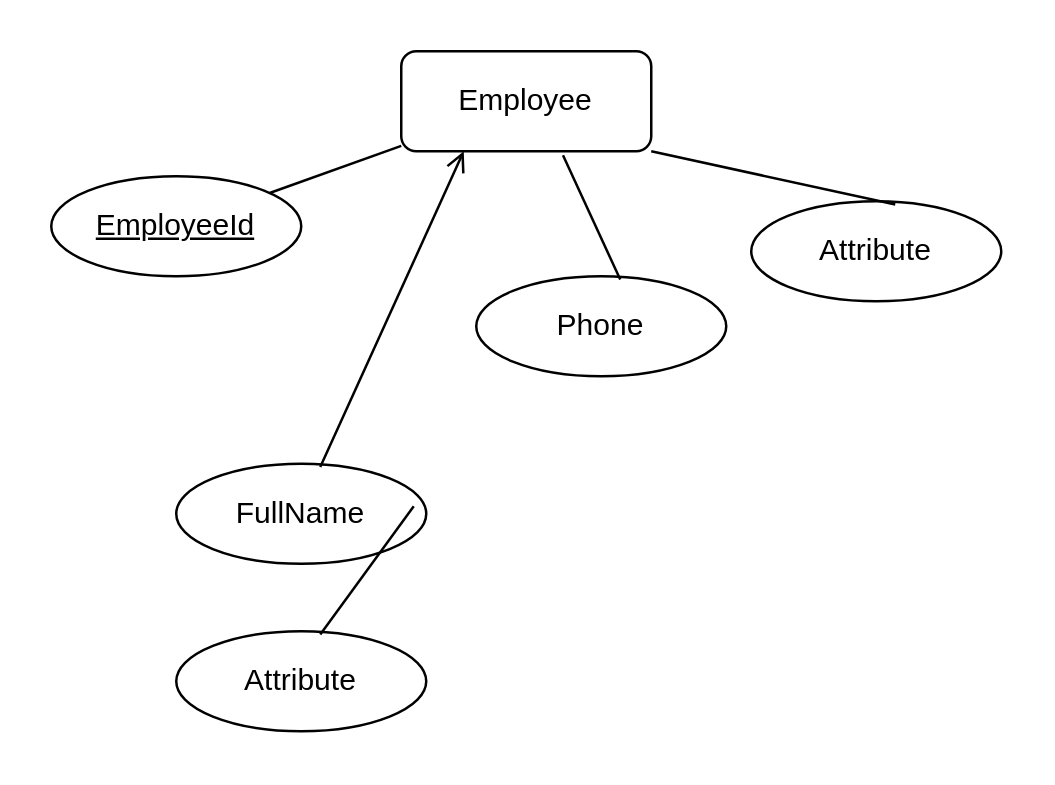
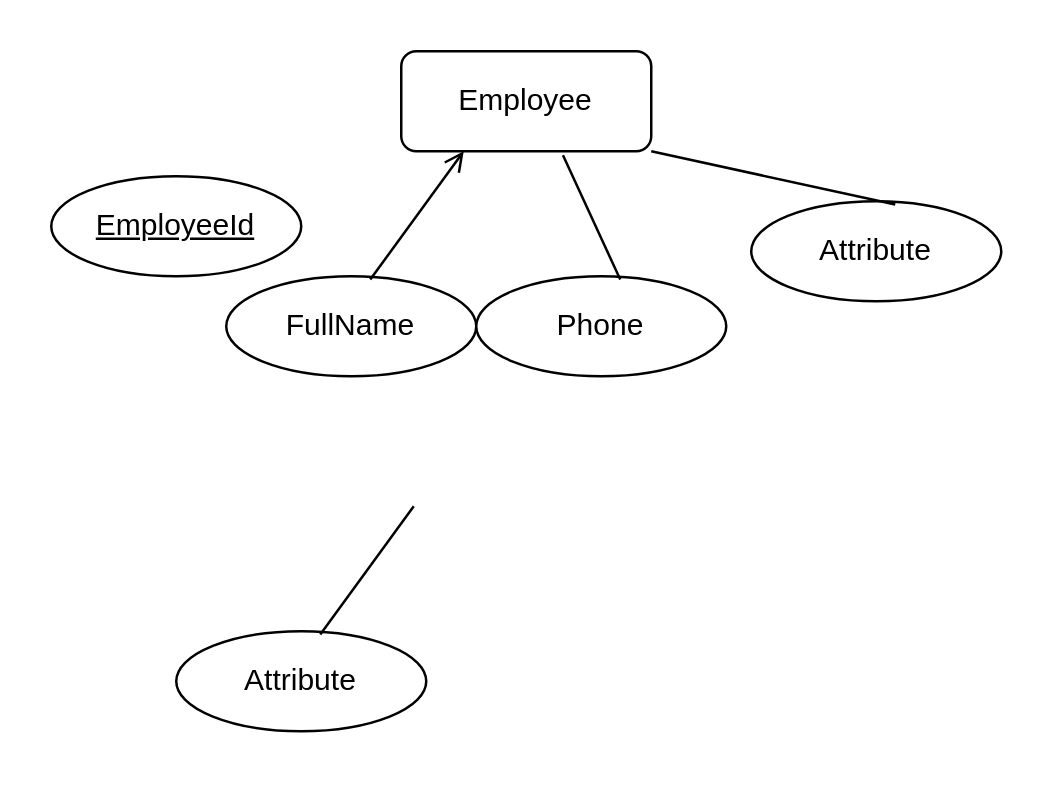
  <mxCell id="0" />
  <mxCell id="1" parent="0" />
  <mxCell id="2" value="Employee" style="whiteSpace=wrap;html=1;align=center;rounded=1;" vertex="1" parent="1"><mxGeometry x="160" y="20" width="100" height="40" as="geometry" /></mxCell>
  <mxCell id="3" value="EmployeeId" style="ellipse;whiteSpace=wrap;html=1;align=center;fontStyle=4;" vertex="1" parent="1"><mxGeometry x="20" y="70" width="100" height="40" as="geometry" /></mxCell>
- <mxCell id="4" value="" style="endArrow=none;html=1;rounded=0;" edge="1" parent="1" source="3" target="2"><mxGeometry relative="1" as="geometry"><mxPoint x="330" y="170" as="sourcePoint" /><mxPoint x="490" y="170" as="targetPoint" /></mxGeometry></mxCell>
- <mxCell id="5" value="FullName" style="ellipse;whiteSpace=wrap;html=1;align=center;" vertex="1" parent="1"><mxGeometry x="70" y="185" width="100" height="40" as="geometry" /></mxCell>
+ <mxCell id="5" value="FullName" style="ellipse;whiteSpace=wrap;html=1;align=center;" vertex="1" parent="1"><mxGeometry x="90" y="110" width="100" height="40" as="geometry" /></mxCell>
  <mxCell id="6" value="" style="endArrow=open;html=1;rounded=0;exitX=0.576;exitY=0.033;exitDx=0;exitDy=0;exitPerimeter=0;entryX=0.25;entryY=1;entryDx=0;entryDy=0;" edge="1" parent="1" source="5" target="2"><mxGeometry relative="1" as="geometry"><mxPoint x="330" y="170" as="sourcePoint" /><mxPoint x="490" y="170" as="targetPoint" /><Array as="points" /></mxGeometry></mxCell>
  <mxCell id="7" value="Attribute" style="ellipse;whiteSpace=wrap;html=1;align=center;" vertex="1" parent="1"><mxGeometry x="70" y="252" width="100" height="40" as="geometry" /></mxCell>
  <mxCell id="8" value="" style="endArrow=none;html=1;rounded=0;exitX=0.576;exitY=0.033;exitDx=0;exitDy=0;exitPerimeter=0;entryX=0.25;entryY=1;entryDx=0;entryDy=0;" edge="1" parent="1" source="7"><mxGeometry relative="1" as="geometry"><mxPoint x="310" y="312" as="sourcePoint" /><mxPoint x="165" y="202" as="targetPoint" /><Array as="points" /></mxGeometry></mxCell>
  <mxCell id="9" value="Phone&lt;span style=&quot;color: rgba(0, 0, 0, 0); font-family: monospace; font-size: 0px; text-align: start; text-wrap-mode: nowrap;&quot;&gt;%3CmxGraphModel%3E%3Croot%3E%3CmxCell%20id%3D%220%22%2F%3E%3CmxCell%20id%3D%221%22%20parent%3D%220%22%2F%3E%3CmxCell%20id%3D%222%22%20value%3D%22Attribute%22%20style%3D%22ellipse%3BwhiteSpace%3Dwrap%3Bhtml%3D1%3Balign%3Dcenter%3B%22%20vertex%3D%221%22%20parent%3D%221%22%3E%3CmxGeometry%20x%3D%2270%22%20y%3D%22342%22%20width%3D%22100%22%20height%3D%2240%22%20as%3D%22geometry%22%2F%3E%3C%2FmxCell%3E%3CmxCell%20id%3D%223%22%20value%3D%22%22%20style%3D%22endArrow%3Dnone%3Bhtml%3D1%3Brounded%3D0%3BexitX%3D0.576%3BexitY%3D0.033%3BexitDx%3D0%3BexitDy%3D0%3BexitPerimeter%3D0%3BentryX%3D0.25%3BentryY%3D1%3BentryDx%3D0%3BentryDy%3D0%3B%22%20edge%3D%221%22%20source%3D%222%22%20parent%3D%221%22%3E%3CmxGeometry%20relative%3D%221%22%20as%3D%22geometry%22%3E%3CmxPoint%20x%3D%22310%22%20y%3D%22402%22%20as%3D%22sourcePoint%22%2F%3E%3CmxPoint%20x%3D%22165%22%20y%3D%22292%22%20as%3D%22targetPoint%22%2F%3E%3CArray%20as%3D%22points%22%2F%3E%3C%2FmxGeometry%3E%3C%2FmxCell%3E%3C%2Froot%3E%3C%2FmxGraphModel%3E&lt;/span&gt;&lt;span style=&quot;color: rgba(0, 0, 0, 0); font-family: monospace; font-size: 0px; text-align: start; text-wrap-mode: nowrap;&quot;&gt;%3CmxGraphModel%3E%3Croot%3E%3CmxCell%20id%3D%220%22%2F%3E%3CmxCell%20id%3D%221%22%20parent%3D%220%22%2F%3E%3CmxCell%20id%3D%222%22%20value%3D%22Attribute%22%20style%3D%22ellipse%3BwhiteSpace%3Dwrap%3Bhtml%3D1%3Balign%3Dcenter%3B%22%20vertex%3D%221%22%20parent%3D%221%22%3E%3CmxGeometry%20x%3D%2270%22%20y%3D%22342%22%20width%3D%22100%22%20height%3D%2240%22%20as%3D%22geometry%22%2F%3E%3C%2FmxCell%3E%3CmxCell%20id%3D%223%22%20value%3D%22%22%20style%3D%22endArrow%3Dnone%3Bhtml%3D1%3Brounded%3D0%3BexitX%3D0.576%3BexitY%3D0.033%3BexitDx%3D0%3BexitDy%3D0%3BexitPerimeter%3D0%3BentryX%3D0.25%3BentryY%3D1%3BentryDx%3D0%3BentryDy%3D0%3B%22%20edge%3D%221%22%20source%3D%222%22%20parent%3D%221%22%3E%3CmxGeometry%20relative%3D%221%22%20as%3D%22geometry%22%3E%3CmxPoint%20x%3D%22310%22%20y%3D%22402%22%20as%3D%22sourcePoint%22%2F%3E%3CmxPoint%20x%3D%22165%22%20y%3D%22292%22%20as%3D%22targetPoint%22%2F%3E%3CArray%20as%3D%22points%22%2F%3E%3C%2FmxGeometry%3E%3C%2FmxCell%3E%3C%2Froot%3E%3C%2FmxGraphModel%3E&lt;/span&gt;" style="ellipse;whiteSpace=wrap;html=1;align=center;" vertex="1" parent="1"><mxGeometry x="190" y="110" width="100" height="40" as="geometry" /></mxCell>
  <mxCell id="10" value="" style="endArrow=none;html=1;rounded=0;exitX=0.576;exitY=0.033;exitDx=0;exitDy=0;exitPerimeter=0;entryX=0.647;entryY=1.04;entryDx=0;entryDy=0;entryPerimeter=0;" edge="1" parent="1" source="9" target="2"><mxGeometry relative="1" as="geometry"><mxPoint x="430" y="170" as="sourcePoint" /><mxPoint x="285" y="60" as="targetPoint" /><Array as="points" /></mxGeometry></mxCell>
  <mxCell id="11" value="Attribute" style="ellipse;whiteSpace=wrap;html=1;align=center;" vertex="1" parent="1"><mxGeometry x="300" y="80" width="100" height="40" as="geometry" /></mxCell>
  <mxCell id="12" value="" style="endArrow=none;html=1;rounded=0;exitX=0.576;exitY=0.033;exitDx=0;exitDy=0;exitPerimeter=0;entryX=1;entryY=1;entryDx=0;entryDy=0;" edge="1" parent="1" source="11" target="2"><mxGeometry relative="1" as="geometry"><mxPoint x="540" y="140" as="sourcePoint" /><mxPoint x="270" y="70" as="targetPoint" /><Array as="points" /></mxGeometry></mxCell>
